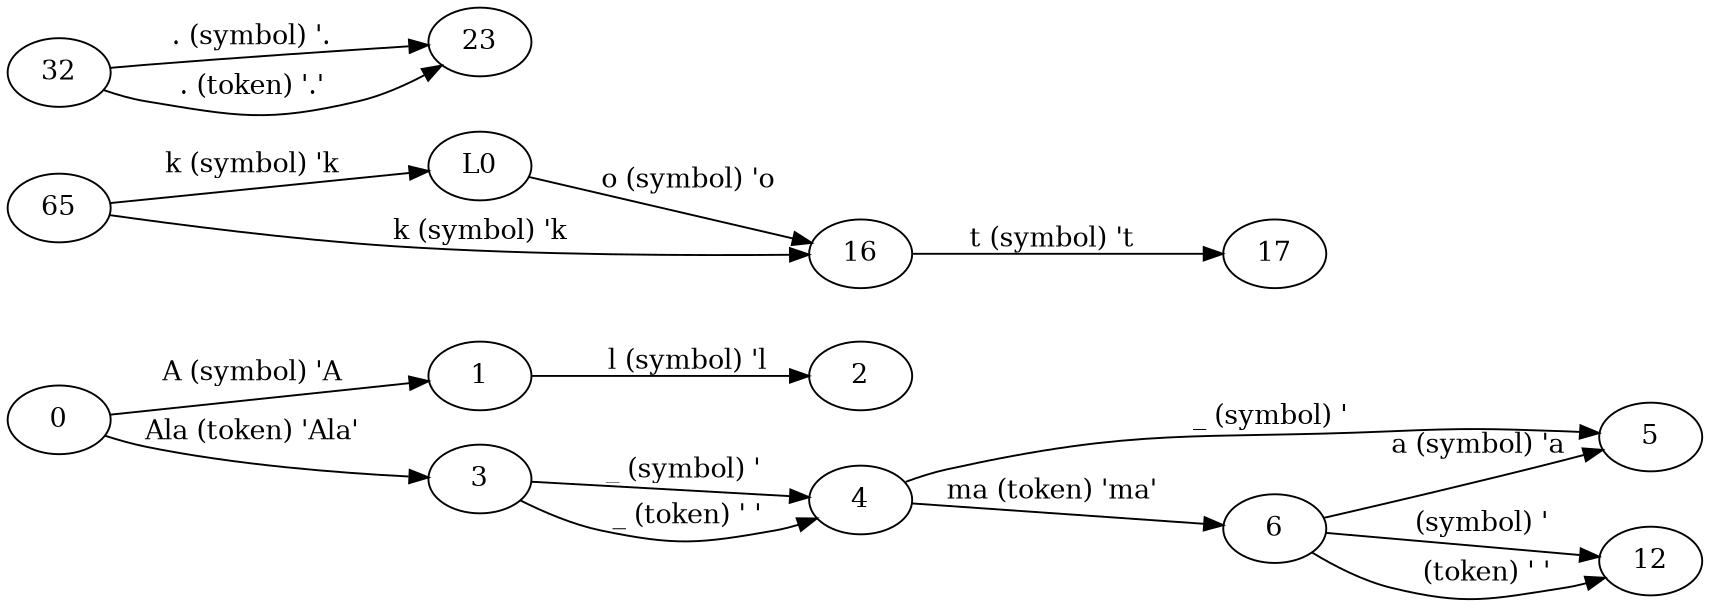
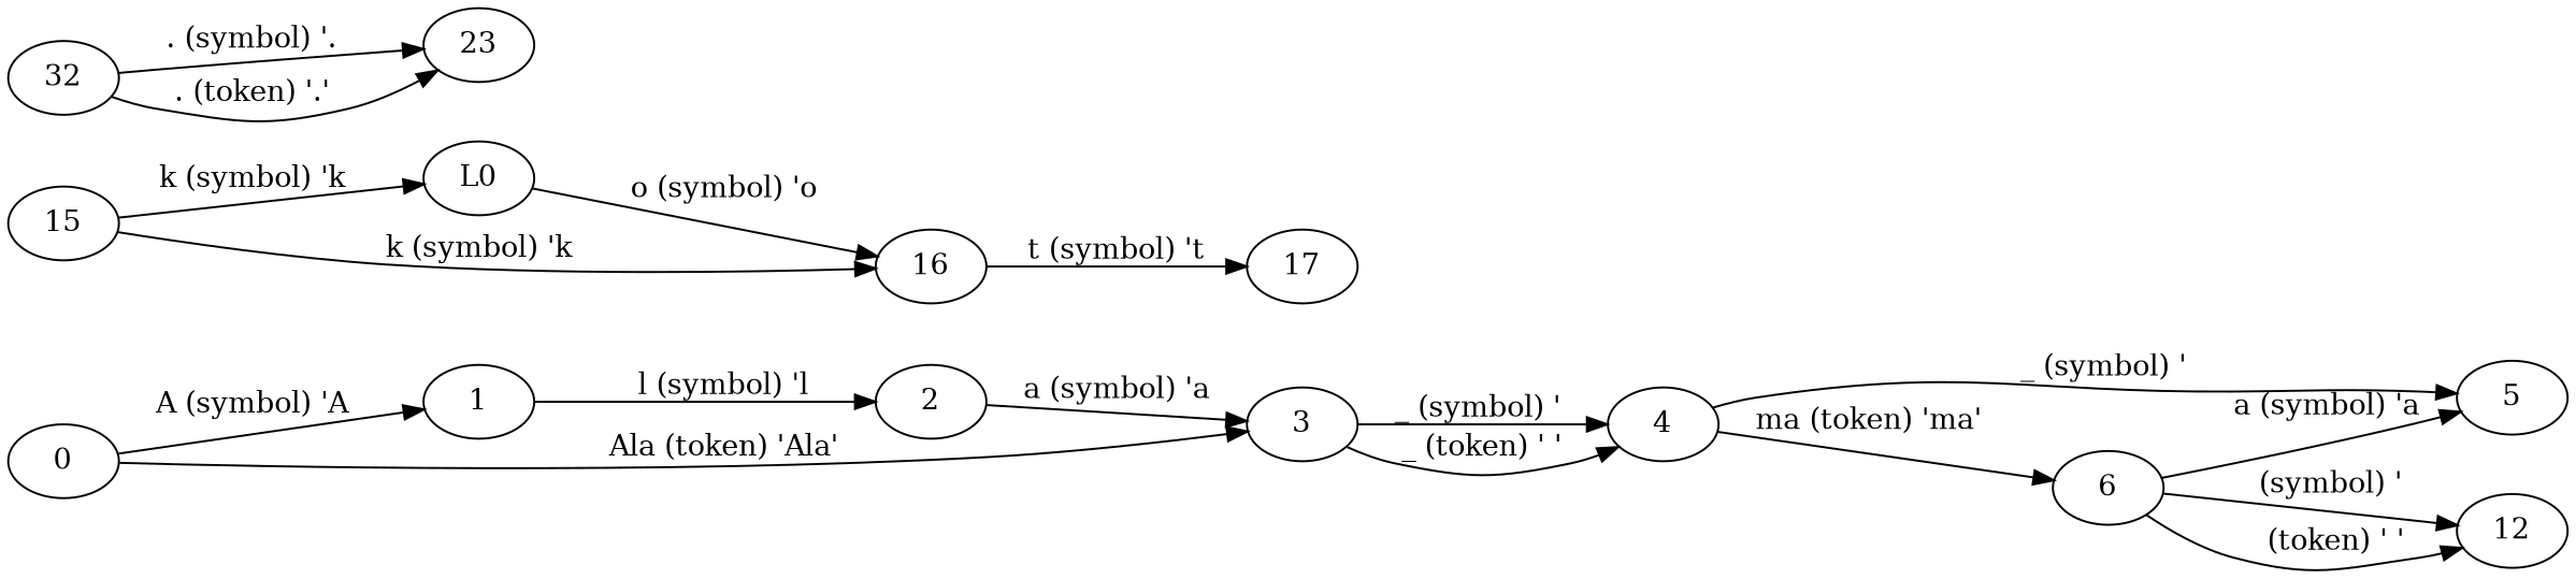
  digraph {
    rankdir=LR
    0
    1
    3
    2
    4
    5
    6
    12
-   15 [label=65]
+   15
    L0
    16
    17
    n13 [label=32]
    23
    0 -> 1 [label="A (symbol) 'A"]
    0 -> 3 [label="Ala (token) 'Ala'"]
    1 -> 2 [label="l (symbol) 'l"]
    3 -> 4 [label="_ (symbol) ' "]
    3 -> 4 [label="_ (token) ' '"]
+   2 -> 3 [label="a (symbol) 'a"]
    4 -> 5 [label="_ (symbol) ' "]
    4 -> 6 [label="ma (token) 'ma'"]
    6 -> 5 [label="a (symbol) 'a"]
    6 -> 12 [label="&nbsp; (symbol) ' "]
    6 -> 12 [label="&nbsp; (token) ' '"]
    15 -> L0 [label="k (symbol) 'k"]
    15 -> 16 [label="k (symbol) 'k"]
    L0 -> 16 [label="o (symbol) 'o"]
    16 -> 17 [label="t (symbol) 't"]
    n13 -> 23 [label=". (symbol) '."]
    n13 -> 23 [label=". (token) '.'"]
  }
